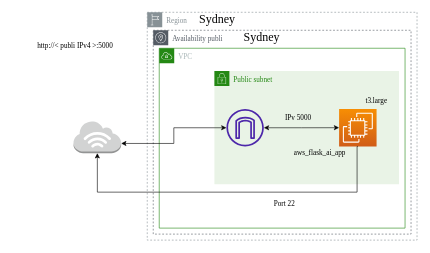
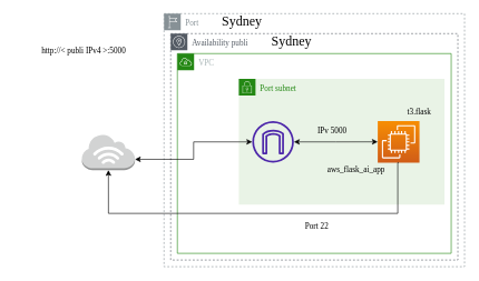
  <mxCell id="0" />
  <mxCell id="1" parent="0" />
- <mxCell id="2" value="Region" style="outlineConnect=0;gradientColor=none;html=1;whiteSpace=wrap;fontSize=12;fontStyle=0;shape=mxgraph.aws4.group;grIcon=mxgraph.aws4.group_region;strokeColor=#879196;fillColor=none;verticalAlign=top;align=left;spacingLeft=30;fontColor=#879196;dashed=1;hachureGap=4;fontFamily=Verdana;" parent="1" vertex="1"><mxGeometry x="245" y="20" width="450" height="380" as="geometry" /></mxCell>
+ <mxCell id="2" value="Port" style="outlineConnect=0;gradientColor=none;html=1;whiteSpace=wrap;fontSize=12;fontStyle=0;shape=mxgraph.aws4.group;grIcon=mxgraph.aws4.group_region;strokeColor=#879196;fillColor=none;verticalAlign=top;align=left;spacingLeft=30;fontColor=#879196;dashed=1;hachureGap=4;fontFamily=Verdana;" parent="1" vertex="1"><mxGeometry x="245" y="20" width="450" height="380" as="geometry" /></mxCell>
  <mxCell id="3" value="Sydney" style="text;html=1;strokeColor=none;fillColor=none;align=center;verticalAlign=middle;whiteSpace=wrap;rounded=0;fontSize=20;fontFamily=Verdana;" parent="1" vertex="1"><mxGeometry x="327" y="20" width="70" height="20" as="geometry" /></mxCell>
  <mxCell id="4" value="Availability publi" style="outlineConnect=0;gradientColor=none;html=1;whiteSpace=wrap;fontSize=12;fontStyle=0;shape=mxgraph.aws4.group;grIcon=mxgraph.aws4.group_availability_zone;strokeColor=#545B64;fillColor=none;verticalAlign=top;align=left;spacingLeft=30;fontColor=#545B64;dashed=1;hachureGap=4;fontFamily=Verdana;" parent="1" vertex="1"><mxGeometry x="255" y="50" width="430" height="340" as="geometry" /></mxCell>
  <mxCell id="5" value="Sydney&lt;font style=&quot;font-size: 12px;&quot;&gt;&lt;/font&gt;" style="text;html=1;strokeColor=none;fillColor=none;align=center;verticalAlign=middle;whiteSpace=wrap;rounded=0;fontSize=20;fontFamily=Verdana;" parent="1" vertex="1"><mxGeometry x="397" y="50" width="78" height="20" as="geometry" /></mxCell>
  <mxCell id="6" value="VPC" style="points=[[0,0],[0.25,0],[0.5,0],[0.75,0],[1,0],[1,0.25],[1,0.5],[1,0.75],[1,1],[0.75,1],[0.5,1],[0.25,1],[0,1],[0,0.75],[0,0.5],[0,0.25]];outlineConnect=0;gradientColor=none;html=1;whiteSpace=wrap;fontSize=12;fontStyle=0;container=1;pointerEvents=0;collapsible=0;recursiveResize=0;shape=mxgraph.aws4.group;grIcon=mxgraph.aws4.group_vpc;strokeColor=#248814;fillColor=none;verticalAlign=top;align=left;spacingLeft=30;fontColor=#AAB7B8;dashed=0;hachureGap=4;fontFamily=Verdana;" parent="1" vertex="1"><mxGeometry x="265" y="80" width="410" height="300" as="geometry" /></mxCell>
- <mxCell id="7" value="Public subnet" style="points=[[0,0],[0.25,0],[0.5,0],[0.75,0],[1,0],[1,0.25],[1,0.5],[1,0.75],[1,1],[0.75,1],[0.5,1],[0.25,1],[0,1],[0,0.75],[0,0.5],[0,0.25]];outlineConnect=0;gradientColor=none;html=1;whiteSpace=wrap;fontSize=12;fontStyle=0;container=1;pointerEvents=0;collapsible=0;recursiveResize=0;shape=mxgraph.aws4.group;grIcon=mxgraph.aws4.group_security_group;grStroke=0;strokeColor=#248814;fillColor=#E9F3E6;verticalAlign=top;align=left;spacingLeft=30;fontColor=#248814;dashed=0;hachureGap=4;fontFamily=Verdana;" parent="6" vertex="1"><mxGeometry x="92" y="38" width="308" height="189" as="geometry" /></mxCell>
+ <mxCell id="7" value="Port subnet" style="points=[[0,0],[0.25,0],[0.5,0],[0.75,0],[1,0],[1,0.25],[1,0.5],[1,0.75],[1,1],[0.75,1],[0.5,1],[0.25,1],[0,1],[0,0.75],[0,0.5],[0,0.25]];outlineConnect=0;gradientColor=none;html=1;whiteSpace=wrap;fontSize=12;fontStyle=0;container=1;pointerEvents=0;collapsible=0;recursiveResize=0;shape=mxgraph.aws4.group;grIcon=mxgraph.aws4.group_security_group;grStroke=0;strokeColor=#248814;fillColor=#E9F3E6;verticalAlign=top;align=left;spacingLeft=30;fontColor=#248814;dashed=0;hachureGap=4;fontFamily=Verdana;" parent="6" vertex="1"><mxGeometry x="92" y="38" width="308" height="189" as="geometry" /></mxCell>
  <mxCell id="8" value="" style="points=[[0,0,0],[0.25,0,0],[0.5,0,0],[0.75,0,0],[1,0,0],[0,1,0],[0.25,1,0],[0.5,1,0],[0.75,1,0],[1,1,0],[0,0.25,0],[0,0.5,0],[0,0.75,0],[1,0.25,0],[1,0.5,0],[1,0.75,0]];outlineConnect=0;fontColor=#232F3E;gradientColor=#F78E04;gradientDirection=north;fillColor=#D05C17;strokeColor=#ffffff;dashed=0;verticalLabelPosition=bottom;verticalAlign=top;align=center;html=1;fontSize=12;fontStyle=0;aspect=fixed;shape=mxgraph.aws4.resourceIcon;resIcon=mxgraph.aws4.ec2;hachureGap=4;fontFamily=Verdana;" parent="7" vertex="1"><mxGeometry x="208" y="63.25" width="62.5" height="62.5" as="geometry" /></mxCell>
  <mxCell id="9" value="" style="edgeStyle=orthogonalEdgeStyle;rounded=0;orthogonalLoop=1;jettySize=auto;html=1;startArrow=classic;startFill=1;entryX=0;entryY=0.5;entryDx=0;entryDy=0;entryPerimeter=0;fontFamily=Verdana;" parent="7" source="10" target="8" edge="1"><mxGeometry relative="1" as="geometry"><mxPoint x="146" y="94.5" as="targetPoint" /></mxGeometry></mxCell>
  <mxCell id="10" value="" style="sketch=0;outlineConnect=0;fontColor=#232F3E;gradientColor=none;fillColor=#4D27AA;strokeColor=none;dashed=0;verticalLabelPosition=bottom;verticalAlign=top;align=center;html=1;fontSize=12;fontStyle=0;aspect=fixed;pointerEvents=1;shape=mxgraph.aws4.internet_gateway;fontFamily=Verdana;" parent="7" vertex="1"><mxGeometry x="20" y="63.25" width="62.5" height="62.5" as="geometry" /></mxCell>
  <mxCell id="11" value="IPv 5000" style="text;html=1;strokeColor=none;fillColor=none;align=center;verticalAlign=middle;whiteSpace=wrap;rounded=0;fontFamily=Verdana;" parent="7" vertex="1"><mxGeometry x="70.5" y="63.25" width="137.5" height="30" as="geometry" /></mxCell>
- <mxCell id="12" value="&lt;font&gt;t3.large&lt;/font&gt;" style="text;html=1;strokeColor=none;fillColor=none;align=center;verticalAlign=middle;whiteSpace=wrap;rounded=0;fontSize=12;fontFamily=Verdana;" parent="7" vertex="1"><mxGeometry x="208" y="42" width="125" height="15" as="geometry" /></mxCell>
+ <mxCell id="12" value="&lt;font&gt;t3.flask&lt;/font&gt;" style="text;html=1;strokeColor=none;fillColor=none;align=center;verticalAlign=middle;whiteSpace=wrap;rounded=0;fontSize=12;fontFamily=Verdana;" parent="7" vertex="1"><mxGeometry x="208" y="42" width="125" height="15" as="geometry" /></mxCell>
  <mxCell id="13" value="" style="outlineConnect=0;dashed=0;verticalLabelPosition=bottom;verticalAlign=top;align=center;html=1;shape=mxgraph.aws3.internet_3;fillColor=#D2D3D3;gradientColor=none;fontFamily=Verdana;" parent="1" vertex="1"><mxGeometry x="122" y="201" width="79.5" height="54" as="geometry" /></mxCell>
  <mxCell id="14" style="edgeStyle=orthogonalEdgeStyle;rounded=0;orthogonalLoop=1;jettySize=auto;html=1;entryX=1;entryY=0.7;entryDx=0;entryDy=0;entryPerimeter=0;startArrow=classic;startFill=1;fontFamily=Verdana;" parent="1" source="10" target="13" edge="1"><mxGeometry relative="1" as="geometry" /></mxCell>
  <mxCell id="15" style="edgeStyle=orthogonalEdgeStyle;rounded=0;orthogonalLoop=1;jettySize=auto;html=1;exitX=0.5;exitY=1;exitDx=0;exitDy=0;exitPerimeter=0;entryX=0.5;entryY=1;entryDx=0;entryDy=0;entryPerimeter=0;fontFamily=Verdana;" parent="1" source="8" target="13" edge="1"><mxGeometry relative="1" as="geometry"><Array as="points"><mxPoint x="595" y="244" /><mxPoint x="595" y="320" /><mxPoint x="162" y="320" /></Array></mxGeometry></mxCell>
  <mxCell id="16" value="Port 22" style="text;html=1;strokeColor=none;fillColor=none;align=center;verticalAlign=middle;whiteSpace=wrap;rounded=0;fontFamily=Verdana;" parent="1" vertex="1"><mxGeometry x="445" y="325" width="58" height="30" as="geometry" /></mxCell>
  <mxCell id="17" value="aws_flask_ai_app" style="text;html=1;strokeColor=none;fillColor=none;align=center;verticalAlign=middle;whiteSpace=wrap;rounded=0;fontFamily=Verdana;" parent="1" vertex="1"><mxGeometry x="475" y="240" width="116" height="30" as="geometry" /></mxCell>
  <mxCell id="18" value="http://&amp;lt; publi IPv4 &amp;gt;:5000" style="text;html=1;strokeColor=none;fillColor=none;align=center;verticalAlign=middle;whiteSpace=wrap;rounded=0;fontFamily=Verdana;" parent="1" vertex="1"><mxGeometry x="20" y="61" width="210" height="30" as="geometry" /></mxCell>
